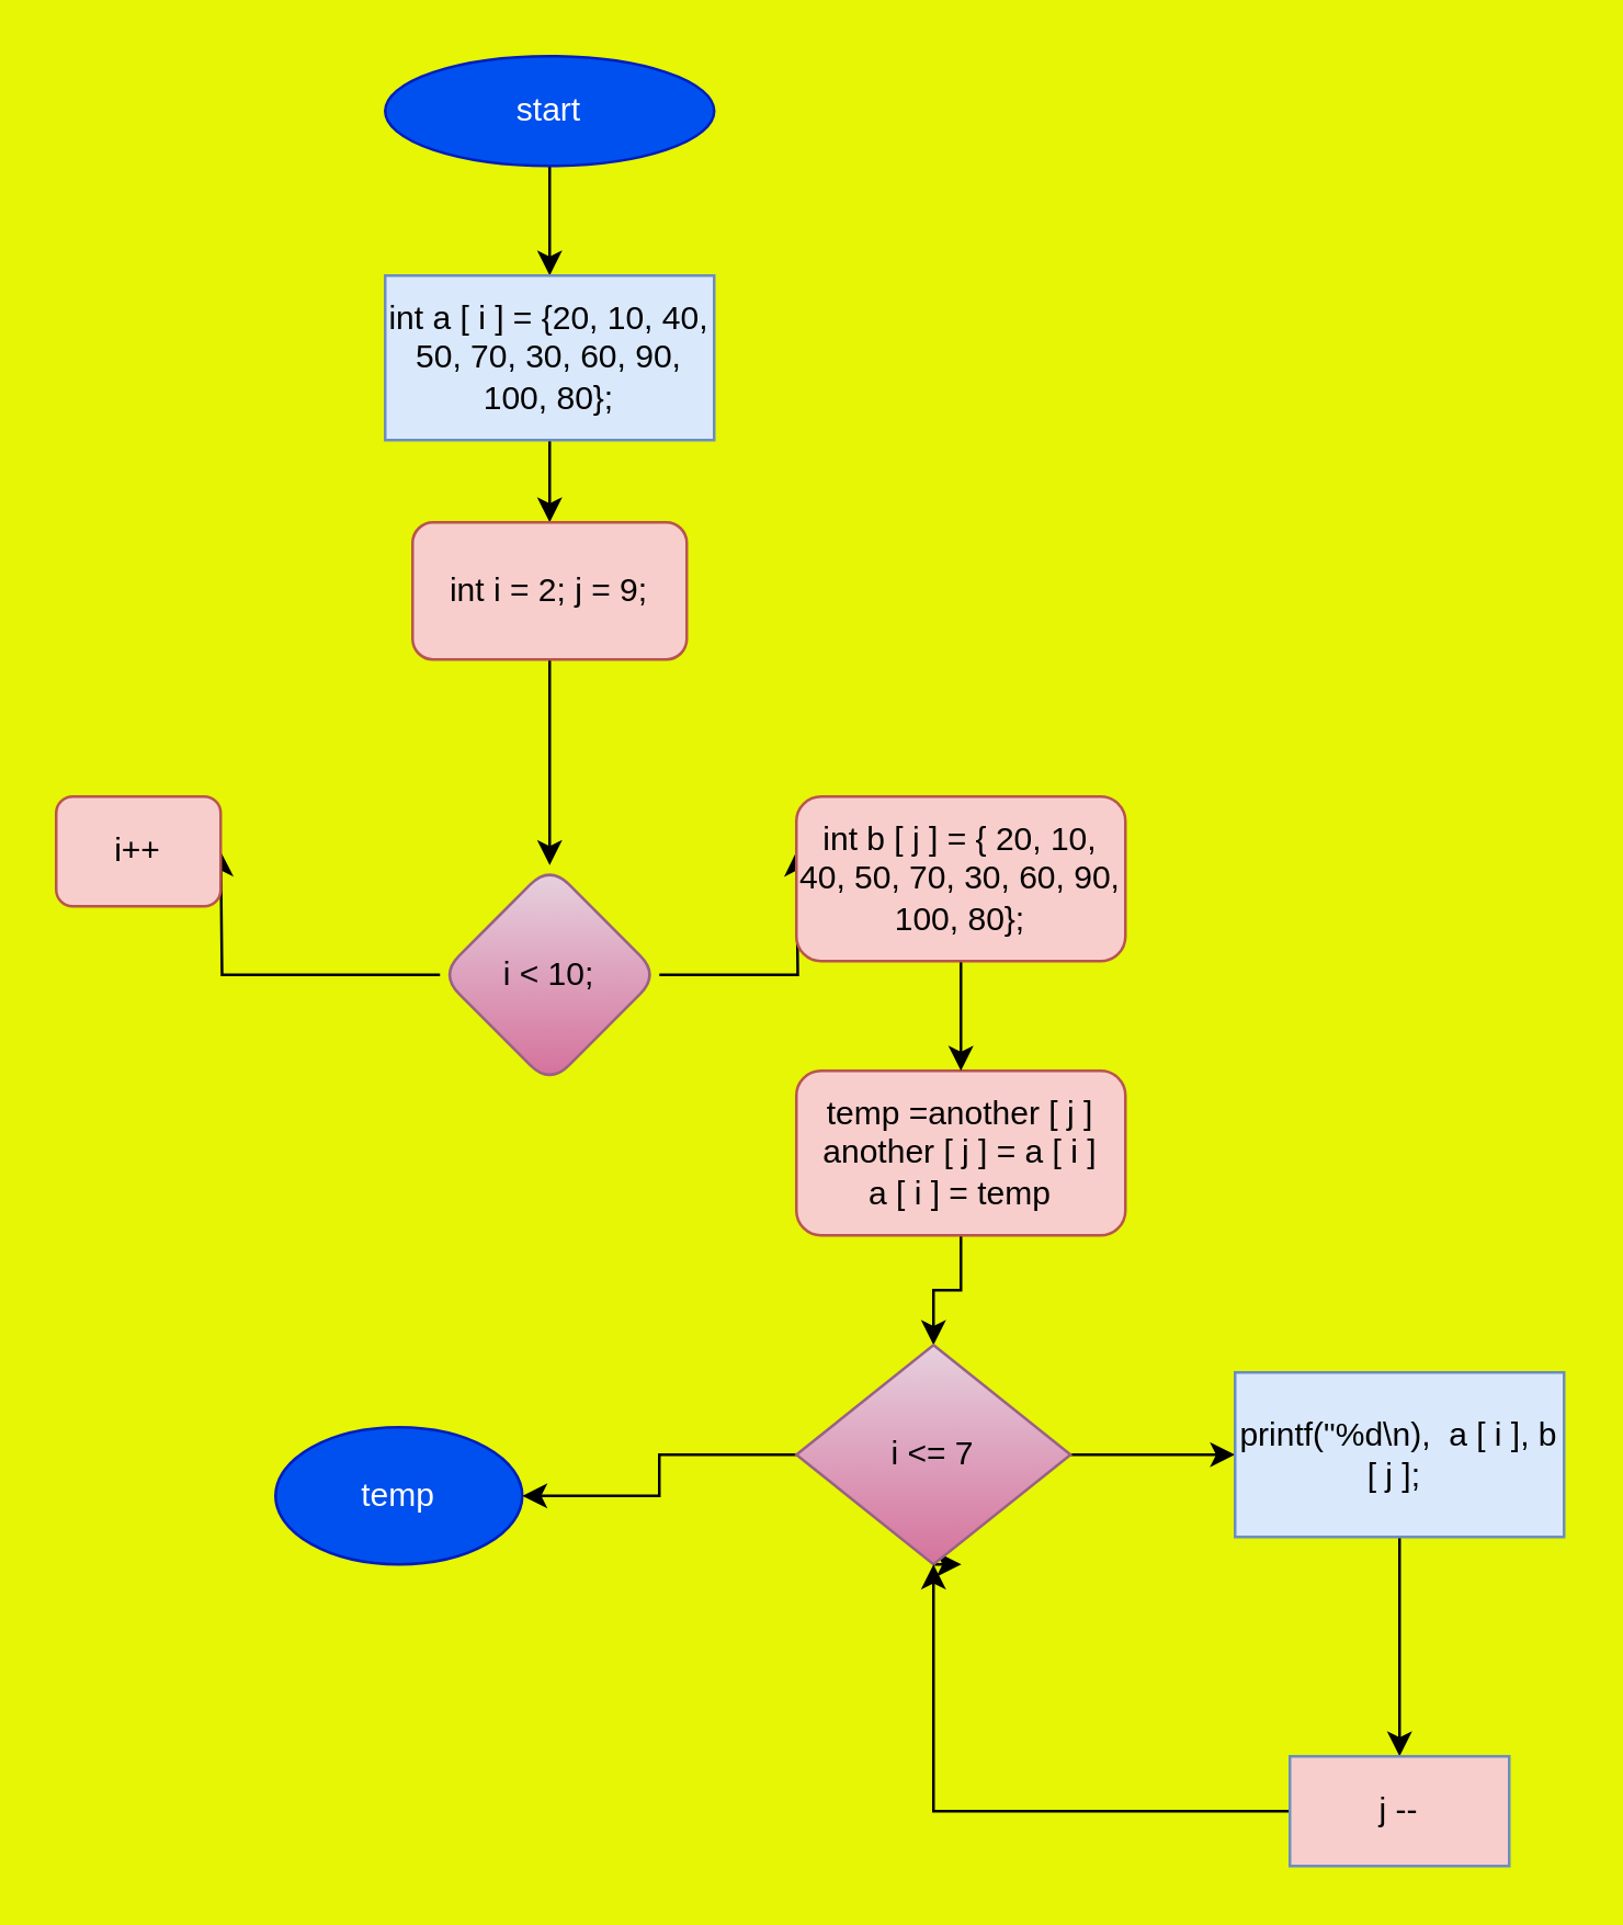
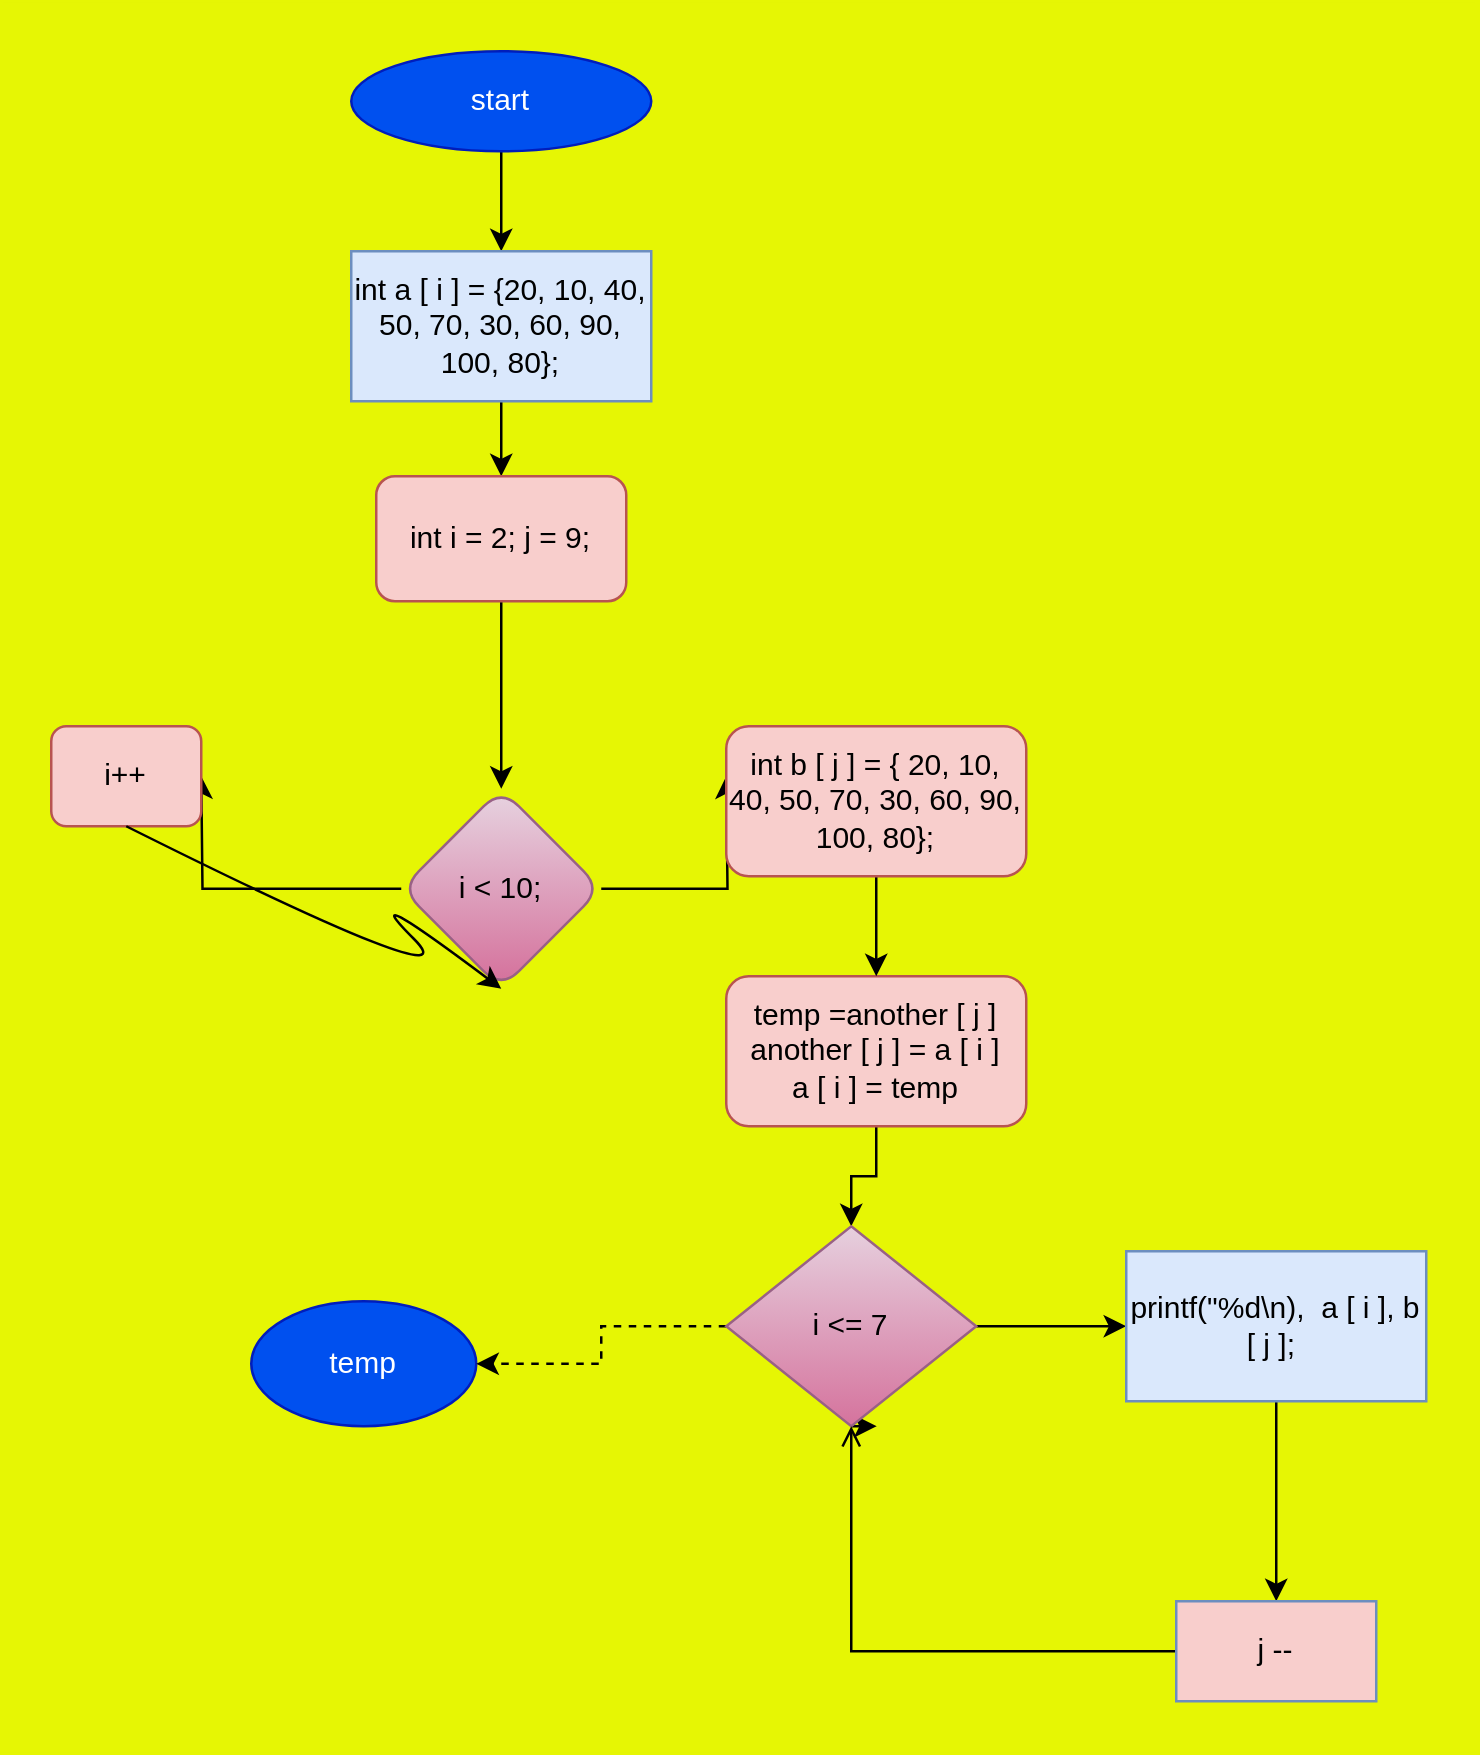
  <mxCell id="0" />
  <mxCell id="1" parent="0" />
  <mxCell id="2" value="" style="edgeStyle=orthogonalEdgeStyle;rounded=0;orthogonalLoop=1;jettySize=auto;html=1;" edge="1" parent="1" source="3" target="5"><mxGeometry relative="1" as="geometry" /></mxCell>
  <mxCell id="3" value="start" style="ellipse;whiteSpace=wrap;html=1;fillColor=#0050ef;fontColor=#ffffff;strokeColor=#001DBC;" vertex="1" parent="1"><mxGeometry x="140" y="20" width="120" height="40" as="geometry" /></mxCell>
  <mxCell id="4" value="" style="edgeStyle=orthogonalEdgeStyle;rounded=0;orthogonalLoop=1;jettySize=auto;html=1;" edge="1" parent="1" source="5"><mxGeometry relative="1" as="geometry"><mxPoint x="200" y="190" as="targetPoint" /></mxGeometry></mxCell>
  <mxCell id="5" value="int a [ i ] = {20, 10, 40, 50, 70, 30, 60, 90, 100, 80};" style="whiteSpace=wrap;html=1;fillColor=#dae8fc;strokeColor=#6c8ebf;" vertex="1" parent="1"><mxGeometry x="140" y="100" width="120" height="60" as="geometry" /></mxCell>
  <mxCell id="6" value="" style="edgeStyle=orthogonalEdgeStyle;rounded=0;orthogonalLoop=1;jettySize=auto;html=1;" edge="1" parent="1" source="7" target="10"><mxGeometry relative="1" as="geometry" /></mxCell>
  <mxCell id="7" value="int i = 2; j = 9;" style="rounded=1;whiteSpace=wrap;html=1;fillColor=#f8cecc;strokeColor=#b85450;" vertex="1" parent="1"><mxGeometry x="150" y="190" width="100" height="50" as="geometry" /></mxCell>
  <mxCell id="8" value="" style="edgeStyle=orthogonalEdgeStyle;rounded=0;orthogonalLoop=1;jettySize=auto;html=1;" edge="1" parent="1" source="10"><mxGeometry relative="1" as="geometry"><mxPoint x="290" y="310" as="targetPoint" /></mxGeometry></mxCell>
  <mxCell id="9" value="" style="edgeStyle=orthogonalEdgeStyle;rounded=0;orthogonalLoop=1;jettySize=auto;html=1;" edge="1" parent="1" source="10"><mxGeometry relative="1" as="geometry"><mxPoint x="80" y="310" as="targetPoint" /></mxGeometry></mxCell>
  <mxCell id="10" value="i &amp;lt; 10;" style="rhombus;whiteSpace=wrap;html=1;rounded=1;fillColor=#e6d0de;strokeColor=#996185;gradientColor=#d5739d;" vertex="1" parent="1"><mxGeometry x="160" y="315" width="80" height="80" as="geometry" /></mxCell>
  <mxCell id="11" value="" style="edgeStyle=orthogonalEdgeStyle;rounded=0;orthogonalLoop=1;jettySize=auto;html=1;" edge="1" parent="1" source="12" target="21"><mxGeometry relative="1" as="geometry" /></mxCell>
  <mxCell id="12" value="temp =another [ j ]&lt;br&gt;another [ j ] = a [ i ]&lt;br&gt;a [ i ] = temp" style="whiteSpace=wrap;html=1;rounded=1;fillColor=#f8cecc;strokeColor=#b85450;" vertex="1" parent="1"><mxGeometry x="290" y="390" width="120" height="60" as="geometry" /></mxCell>
  <mxCell id="13" value="temp" style="ellipse;whiteSpace=wrap;html=1;fillColor=#0050ef;fontColor=#ffffff;strokeColor=#001DBC;" vertex="1" parent="1"><mxGeometry x="100" y="520" width="90" height="50" as="geometry" /></mxCell>
  <mxCell id="14" value="" style="edgeStyle=orthogonalEdgeStyle;rounded=0;orthogonalLoop=1;jettySize=auto;html=1;" edge="1" parent="1" source="15" target="12"><mxGeometry relative="1" as="geometry" /></mxCell>
  <mxCell id="15" value="int b [ j ] = { 20, 10, 40, 50, 70, 30, 60, 90, 100, 80};" style="rounded=1;whiteSpace=wrap;html=1;fillColor=#f8cecc;strokeColor=#b85450;" vertex="1" parent="1"><mxGeometry x="290" y="290" width="120" height="60" as="geometry" /></mxCell>
  <mxCell id="16" value="i++" style="rounded=1;whiteSpace=wrap;html=1;fillColor=#f8cecc;strokeColor=#b85450;" vertex="1" parent="1"><mxGeometry x="20" y="290" width="60" height="40" as="geometry" /></mxCell>
+ <mxCell id="17" value="" style="curved=1;endArrow=classic;html=1;rounded=0;entryX=0.5;entryY=1;entryDx=0;entryDy=0;exitX=0.5;exitY=1;exitDx=0;exitDy=0;" edge="1" parent="1" source="16" target="10"><mxGeometry width="50" height="50" relative="1" as="geometry"><mxPoint x="140" y="400" as="sourcePoint" /><mxPoint x="190" y="350" as="targetPoint" /><Array as="points"><mxPoint x="190" y="400" /><mxPoint x="140" y="350" /></Array></mxGeometry></mxCell>
  <mxCell id="18" value="" style="edgeStyle=orthogonalEdgeStyle;rounded=0;orthogonalLoop=1;jettySize=auto;html=1;" edge="1" parent="1" source="21" target="23"><mxGeometry relative="1" as="geometry" /></mxCell>
  <mxCell id="19" style="edgeStyle=orthogonalEdgeStyle;rounded=0;orthogonalLoop=1;jettySize=auto;html=1;exitX=0.5;exitY=1;exitDx=0;exitDy=0;" edge="1" parent="1" source="21"><mxGeometry relative="1" as="geometry"><mxPoint x="350.235" y="570.294" as="targetPoint" /></mxGeometry></mxCell>
- <mxCell id="20" style="edgeStyle=orthogonalEdgeStyle;rounded=0;orthogonalLoop=1;jettySize=auto;html=1;exitX=0;exitY=0.5;exitDx=0;exitDy=0;entryX=1;entryY=0.5;entryDx=0;entryDy=0;" edge="1" parent="1" source="21" target="13"><mxGeometry relative="1" as="geometry" /></mxCell>
+ <mxCell id="20" style="edgeStyle=orthogonalEdgeStyle;rounded=0;orthogonalLoop=1;jettySize=auto;html=1;exitX=0;exitY=0.5;exitDx=0;exitDy=0;entryX=1;entryY=0.5;entryDx=0;entryDy=0;dashed=1;" edge="1" parent="1" source="21" target="13"><mxGeometry relative="1" as="geometry" /></mxCell>
  <mxCell id="21" value="i &amp;lt;= 7" style="rhombus;whiteSpace=wrap;html=1;fillColor=#e6d0de;strokeColor=#996185;gradientColor=#d5739d;" vertex="1" parent="1"><mxGeometry x="290" y="490" width="100" height="80" as="geometry" /></mxCell>
  <mxCell id="22" value="" style="edgeStyle=orthogonalEdgeStyle;rounded=0;orthogonalLoop=1;jettySize=auto;html=1;" edge="1" parent="1" source="23" target="25"><mxGeometry relative="1" as="geometry" /></mxCell>
  <mxCell id="23" value="printf(&quot;%d\n),&amp;nbsp; a [ i ], b [ j ];&amp;nbsp;" style="whiteSpace=wrap;html=1;fillColor=#dae8fc;strokeColor=#6c8ebf;" vertex="1" parent="1"><mxGeometry x="450" y="500" width="120" height="60" as="geometry" /></mxCell>
- <mxCell id="24" style="edgeStyle=orthogonalEdgeStyle;rounded=0;orthogonalLoop=1;jettySize=auto;html=1;exitX=0;exitY=0.5;exitDx=0;exitDy=0;entryX=0.5;entryY=1;entryDx=0;entryDy=0;" edge="1" parent="1" source="25" target="21"><mxGeometry relative="1" as="geometry"><mxPoint x="350" y="659.706" as="targetPoint" /></mxGeometry></mxCell>
+ <mxCell id="24" style="edgeStyle=orthogonalEdgeStyle;rounded=0;orthogonalLoop=1;jettySize=auto;html=1;exitX=0;exitY=0.5;exitDx=0;exitDy=0;entryX=0.5;entryY=1;entryDx=0;entryDy=0;endArrow=open;" edge="1" parent="1" source="25" target="21"><mxGeometry relative="1" as="geometry"><mxPoint x="350" y="659.706" as="targetPoint" /></mxGeometry></mxCell>
  <mxCell id="25" value="j --" style="whiteSpace=wrap;html=1;fillColor=#f8cecc;strokeColor=#6c8ebf;" vertex="1" parent="1"><mxGeometry x="470" y="640" width="80" height="40" as="geometry" /></mxCell>
